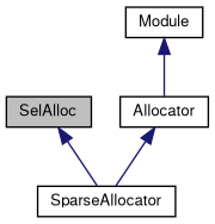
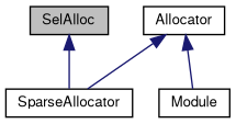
  digraph {
    node [color=black fontname=FreeSans fontsize=10 shape=record]
    edge [color=midnightblue dir=back fontname=FreeSans fontsize=10 labelfontname=FreeSans labelfontsize=10 style=solid]
    n1 [fillcolor=grey75 fontcolor=black height=0.2 label=SelAlloc style=filled width=0.4]
    n2 [height=0.2 label=SparseAllocator width=0.4]
    n3 [height=0.2 label=Allocator width=0.4]
    n4 [height=0.2 label=Module width=0.4]
    n1 -> n2
    n3 -> n2
-   n4 -> n3
+   n3 -> n4
  }
